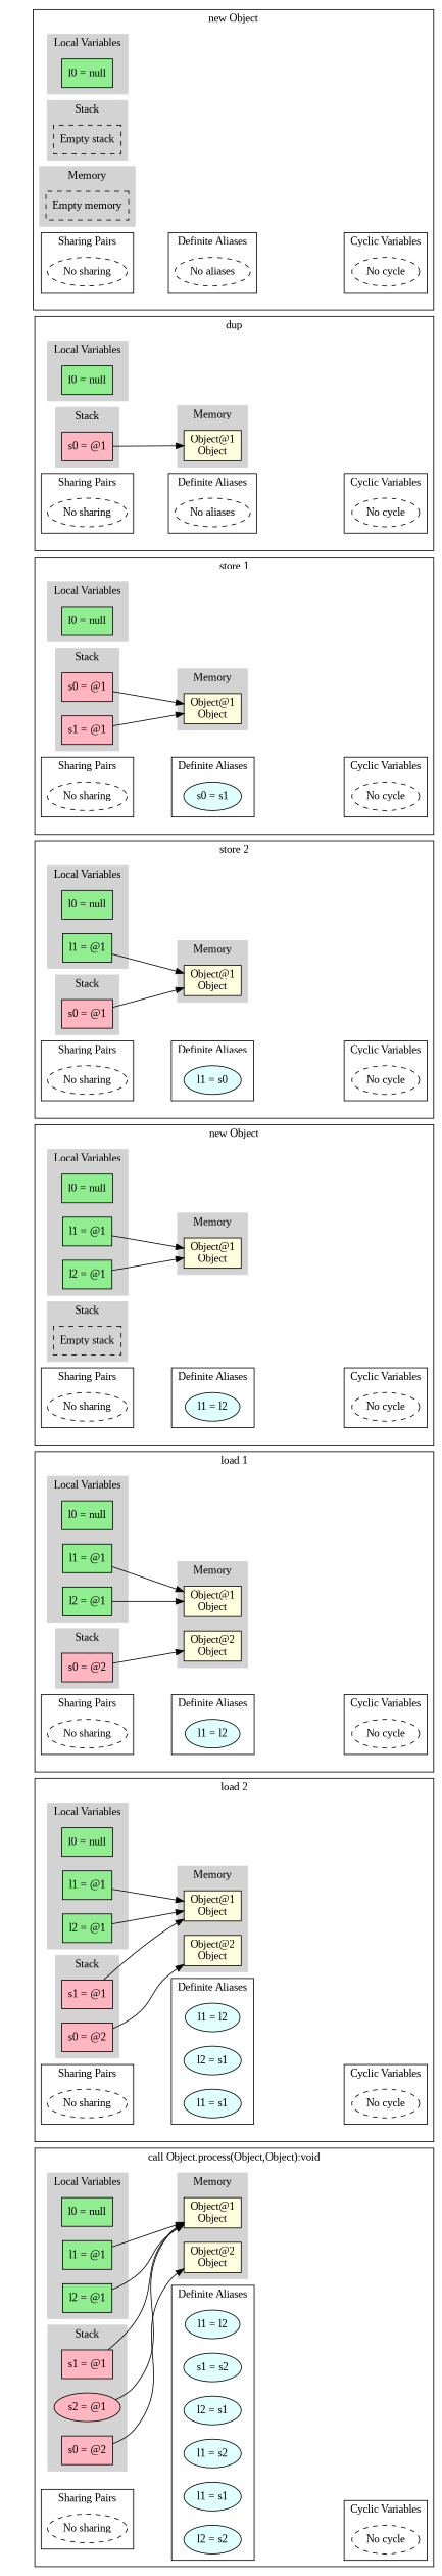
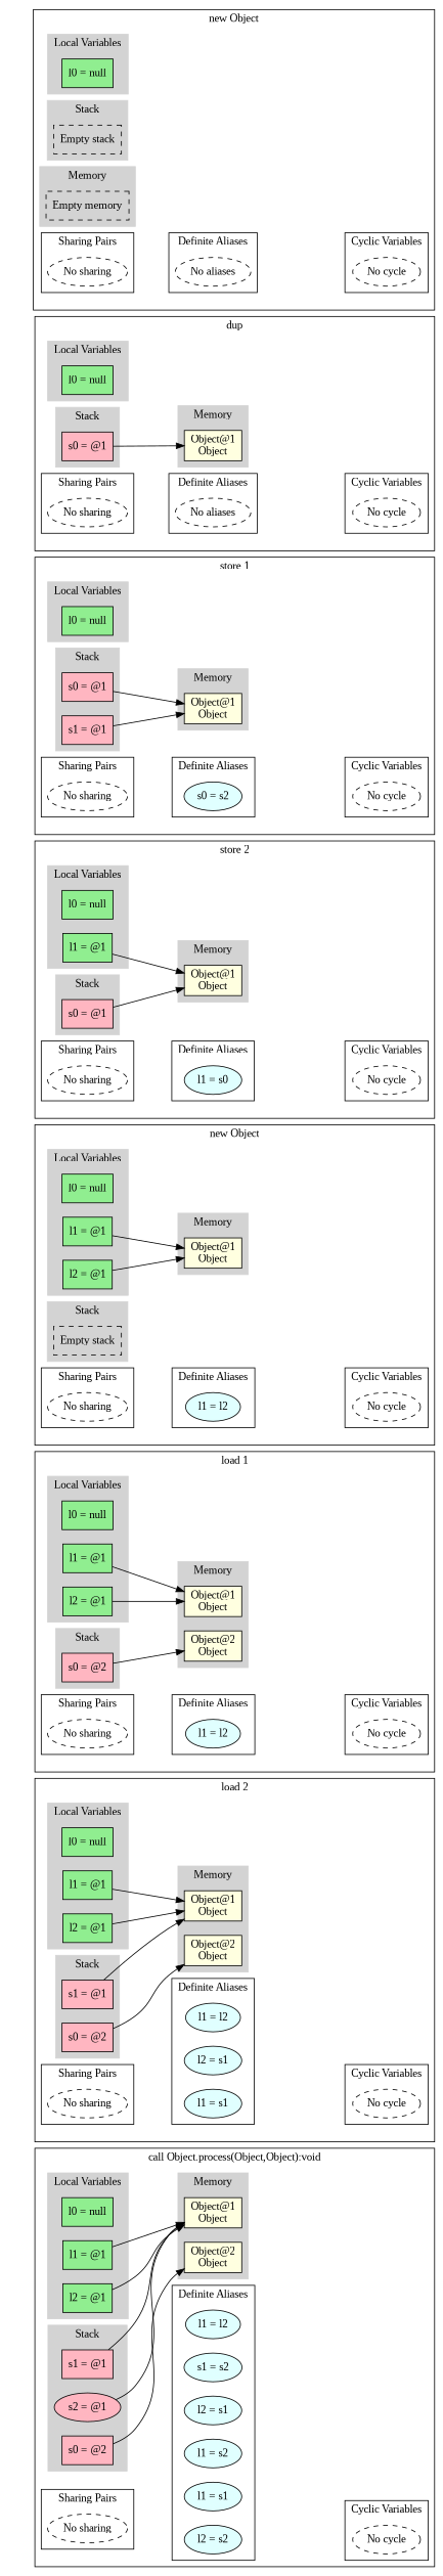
  digraph {
    anchor_start=anchor_519121148192010
    fontname="Liberation Serif"
    rankdir=LR
    node [fillcolor=white fontname="Liberation Serif" shape=box style=filled]
    edge [fontname="Liberation Serif" style=invis]
    anchor [fillcolor=lightblue height=0 shape=point style=invis width=0]
    n2 [fillcolor=lightgreen label="l0 = null"]
    n3 [label="Empty stack" style=dashed]
    n4 [label="Empty memory" style=dashed]
    n5 [label="No sharing" shape=ellipse style=dashed]
    n6 [label="No aliases" shape=ellipse style=dashed]
    n7 [label="No cycle" shape=ellipse style=dashed]
    anchor_519121084482088 [fillcolor=lightblue shape=point style=invis]
    n9 [fillcolor=lightgreen label="l0 = null"]
    n10 [fillcolor=lightpink label="s0 = @1"]
    n11 [fillcolor=lightyellow label="Object@1\nObject"]
    n12 [label="No sharing" shape=ellipse style=dashed]
    n13 [label="No aliases" shape=ellipse style=dashed]
    n14 [label="No cycle" shape=ellipse style=dashed]
    anchor_519121096324150 [fillcolor=lightblue shape=point style=invis]
    n16 [fillcolor=lightgreen label="l0 = null"]
    n17 [fillcolor=lightpink label="s0 = @1"]
    n18 [fillcolor=lightpink label="s1 = @1"]
    n19 [fillcolor=lightyellow label="Object@1\nObject"]
    n20 [label="No sharing" shape=ellipse style=dashed]
-   n21 [fillcolor=lightcyan label="s0 = s1" shape=ellipse]
+   n21 [fillcolor=lightcyan label="s0 = s2" shape=ellipse]
    n22 [label="No cycle" shape=ellipse style=dashed]
    anchor_519121101239045 [fillcolor=lightblue shape=point style=invis]
    n24 [fillcolor=lightcyan label="l1 = s0" shape=ellipse]
    n25 [fillcolor=lightgreen label="l0 = null"]
    n26 [fillcolor=lightgreen label="l1 = @1"]
    n27 [fillcolor=lightpink label="s0 = @1"]
    n28 [fillcolor=lightyellow label="Object@1\nObject"]
    n29 [label="No sharing" shape=ellipse style=dashed]
    n30 [label="No cycle" shape=ellipse style=dashed]
    anchor_519121104497488 [fillcolor=lightblue shape=point style=invis]
    n32 [fillcolor=lightgreen label="l0 = null"]
    n33 [fillcolor=lightgreen label="l1 = @1"]
    n34 [fillcolor=lightgreen label="l2 = @1"]
    n35 [label="Empty stack" style=dashed]
    n36 [fillcolor=lightyellow label="Object@1\nObject"]
    n37 [label="No sharing" shape=ellipse style=dashed]
    n38 [fillcolor=lightcyan label="l1 = l2" shape=ellipse]
    n39 [label="No cycle" shape=ellipse style=dashed]
    anchor_519121108348959 [fillcolor=lightblue shape=point style=invis]
    n41 [fillcolor=lightgreen label="l0 = null"]
    n42 [fillcolor=lightgreen label="l1 = @1"]
    n43 [fillcolor=lightgreen label="l2 = @1"]
    n44 [fillcolor=lightpink label="s0 = @2"]
    n45 [fillcolor=lightyellow label="Object@1\nObject"]
    n46 [fillcolor=lightyellow label="Object@2\nObject"]
    n47 [label="No sharing" shape=ellipse style=dashed]
    n48 [fillcolor=lightcyan label="l1 = l2" shape=ellipse]
    n49 [label="No cycle" shape=ellipse style=dashed]
    anchor_519121116221793 [fillcolor=lightblue shape=point style=invis]
    n51 [fillcolor=lightgreen label="l0 = null"]
    n52 [fillcolor=lightgreen label="l1 = @1"]
    n53 [fillcolor=lightgreen label="l2 = @1"]
    n54 [fillcolor=lightpink label="s0 = @2"]
    n55 [fillcolor=lightpink label="s1 = @1"]
    n56 [fillcolor=lightyellow label="Object@1\nObject"]
    n57 [fillcolor=lightyellow label="Object@2\nObject"]
    n58 [label="No sharing" shape=ellipse style=dashed]
    n59 [fillcolor=lightcyan label="l1 = l2" shape=ellipse]
    n60 [fillcolor=lightcyan label="l2 = s1" shape=ellipse]
    n61 [fillcolor=lightcyan label="l1 = s1" shape=ellipse]
    n62 [label="No cycle" shape=ellipse style=dashed]
    anchor_519121122152147 [fillcolor=lightblue shape=point style=invis]
    n64 [fillcolor=lightgreen label="l0 = null"]
    n65 [fillcolor=lightgreen label="l1 = @1"]
    n66 [fillcolor=lightgreen label="l2 = @1"]
    n67 [fillcolor=lightpink label="s0 = @2"]
    n68 [fillcolor=lightpink label="s1 = @1"]
    n69 [fillcolor=lightpink label="s2 = @1" shape=ellipse]
    n70 [fillcolor=lightyellow label="Object@1\nObject"]
    n71 [fillcolor=lightyellow label="Object@2\nObject"]
    n72 [label="No sharing" shape=ellipse style=dashed]
    n73 [fillcolor=lightcyan label="l1 = l2" shape=ellipse]
    n74 [fillcolor=lightcyan label="s1 = s2" shape=ellipse]
    n75 [fillcolor=lightcyan label="l2 = s1" shape=ellipse]
    n76 [fillcolor=lightcyan label="l1 = s2" shape=ellipse]
    n77 [fillcolor=lightcyan label="l1 = s1" shape=ellipse]
    n78 [fillcolor=lightcyan label="l2 = s2" shape=ellipse]
    n79 [label="No cycle" shape=ellipse style=dashed]
    anchor_519121148192010 [fillcolor=lightblue shape=point style=invis]
    anchor_start [fillcolor=lightblue shape=point style=invis]
    subgraph cluster_1 {
      style=invis
      anchor
    }
    subgraph cluster_2 {
      label="new Object"
      anchor_519121084482088
      subgraph cluster_3 {
        color=lightgrey
        label="Local Variables"
        style=filled
        n2
      }
      subgraph cluster_4 {
        color=lightgrey
        label=Stack
        style=filled
        n3
      }
      subgraph cluster_5 {
        color=lightgrey
        label=Memory
        style=filled
        n4
      }
      subgraph cluster_6 {
        label="Sharing Pairs"
        n5
      }
      subgraph cluster_7 {
        label="Definite Aliases"
        n6
      }
      subgraph cluster_8 {
        label="Cyclic Variables"
        n7
      }
    }
    subgraph cluster_9 {
      label=dup
      anchor_519121096324150
      subgraph cluster_10 {
        color=lightgrey
        label="Local Variables"
        style=filled
        n9
      }
      subgraph cluster_11 {
        color=lightgrey
        label=Stack
        style=filled
        n10
      }
      subgraph cluster_12 {
        color=lightgrey
        label=Memory
        style=filled
        n11
      }
      subgraph cluster_13 {
        label="Sharing Pairs"
        n12
      }
      subgraph cluster_14 {
        label="Definite Aliases"
        n13
      }
      subgraph cluster_15 {
        label="Cyclic Variables"
        n14
      }
    }
    subgraph cluster_16 {
      label="store 1"
      anchor_519121101239045
      subgraph cluster_17 {
        color=lightgrey
        label="Local Variables"
        style=filled
        n16
      }
      subgraph cluster_18 {
        color=lightgrey
        label=Stack
        style=filled
        n17
        n18
      }
      subgraph cluster_19 {
        color=lightgrey
        label=Memory
        style=filled
        n19
      }
      subgraph cluster_20 {
        label="Sharing Pairs"
        n20
      }
      subgraph cluster_21 {
        label="Definite Aliases"
        n21
      }
      subgraph cluster_22 {
        label="Cyclic Variables"
        n22
      }
    }
    subgraph cluster_23 {
      label="store 2"
      anchor_519121104497488
      subgraph cluster_24 {
        label="Definite Aliases"
        n24
      }
      subgraph cluster_25 {
        color=lightgrey
        label="Local Variables"
        style=filled
        n25
        n26
      }
      subgraph cluster_26 {
        color=lightgrey
        label=Stack
        style=filled
        n27
      }
      subgraph cluster_27 {
        color=lightgrey
        label=Memory
        style=filled
        n28
      }
      subgraph cluster_28 {
        label="Sharing Pairs"
        n29
      }
      subgraph cluster_29 {
        label="Cyclic Variables"
        n30
      }
    }
    subgraph cluster_30 {
      label="new Object"
      anchor_519121108348959
      subgraph cluster_31 {
        color=lightgrey
        label="Local Variables"
        style=filled
        n32
        n33
        n34
      }
      subgraph cluster_32 {
        color=lightgrey
        label=Stack
        style=filled
        n35
      }
      subgraph cluster_33 {
        color=lightgrey
        label=Memory
        style=filled
        n36
      }
      subgraph cluster_34 {
        label="Sharing Pairs"
        n37
      }
      subgraph cluster_35 {
        label="Definite Aliases"
        n38
      }
      subgraph cluster_36 {
        label="Cyclic Variables"
        n39
      }
    }
    subgraph cluster_37 {
      label="load 1"
      anchor_519121116221793
      subgraph cluster_38 {
        color=lightgrey
        label="Local Variables"
        style=filled
        n41
        n42
        n43
      }
      subgraph cluster_39 {
        color=lightgrey
        label=Stack
        style=filled
        n44
      }
      subgraph cluster_40 {
        color=lightgrey
        label=Memory
        style=filled
        n45
        n46
      }
      subgraph cluster_41 {
        label="Sharing Pairs"
        n47
      }
      subgraph cluster_42 {
        label="Definite Aliases"
        n48
      }
      subgraph cluster_43 {
        label="Cyclic Variables"
        n49
      }
    }
    subgraph cluster_44 {
      label="load 2"
      anchor_519121122152147
      subgraph cluster_45 {
        color=lightgrey
        label="Local Variables"
        style=filled
        n51
        n52
        n53
      }
      subgraph cluster_46 {
        color=lightgrey
        label=Stack
        style=filled
        n54
        n55
      }
      subgraph cluster_47 {
        color=lightgrey
        label=Memory
        style=filled
        n56
        n57
      }
      subgraph cluster_48 {
        label="Sharing Pairs"
        n58
      }
      subgraph cluster_49 {
        label="Definite Aliases"
        n59
        n60
        n61
      }
      subgraph cluster_50 {
        label="Cyclic Variables"
        n62
      }
    }
    subgraph cluster_51 {
      label="call Object.process(Object,Object):void"
      anchor_519121148192010
      subgraph cluster_52 {
        color=lightgrey
        label="Local Variables"
        style=filled
        n64
        n65
        n66
      }
      subgraph cluster_53 {
        color=lightgrey
        label=Stack
        style=filled
        n67
        n68
        n69
      }
      subgraph cluster_54 {
        color=lightgrey
        label=Memory
        style=filled
        n70
        n71
      }
      subgraph cluster_55 {
        label="Sharing Pairs"
        n72
      }
      subgraph cluster_56 {
        label="Definite Aliases"
        n73
        n74
        n75
        n76
        n77
        n78
      }
      subgraph cluster_57 {
        label="Cyclic Variables"
        n79
      }
    }
    n5 -> n6 [weight=10]
    n6 -> n7 [weight=10]
    n10 -> n11 [style=""]
    n12 -> n13 [weight=10]
    n13 -> n14 [weight=10]
    n17 -> n19 [style=""]
    n18 -> n19 [style=""]
    n20 -> n21 [weight=10]
    n21 -> n22 [weight=10]
    n24 -> n30 [weight=10]
    n26 -> n28 [style=""]
    n27 -> n28 [style=""]
    n29 -> n24 [weight=10]
    n33 -> n36 [style=""]
    n34 -> n36 [style=""]
    n37 -> n38 [weight=10]
    n38 -> n39 [weight=10]
    n42 -> n45 [style=""]
    n43 -> n45 [style=""]
    n44 -> n46 [style=""]
    n47 -> n48 [weight=10]
    n48 -> n49 [weight=10]
    n52 -> n56 [style=""]
    n53 -> n56 [style=""]
    n54 -> n57 [style=""]
    n55 -> n56 [style=""]
    n58 -> n61 [weight=10]
    n61 -> n62 [weight=10]
    n65 -> n70 [style=""]
    n66 -> n70 [style=""]
    n67 -> n71 [style=""]
    n68 -> n70 [style=""]
    n69 -> n70 [style=""]
    n72 -> n78 [weight=10]
    n78 -> n79 [weight=10]
    anchor_start -> anchor_519121084482088
    anchor_start -> anchor_519121096324150
    anchor_start -> anchor_519121101239045
    anchor_start -> anchor_519121104497488
    anchor_start -> anchor_519121108348959
    anchor_start -> anchor_519121116221793
    anchor_start -> anchor_519121122152147
    anchor_start -> anchor_519121148192010
  }
